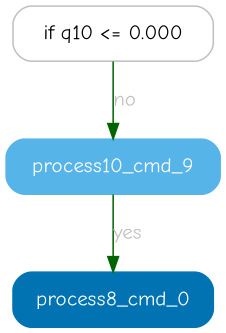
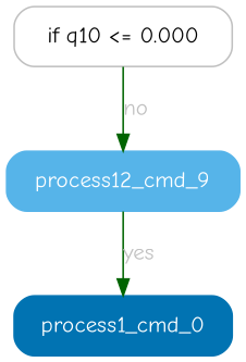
  digraph {
    fontname="Comic Neue"
    node [fontname="Comic Neue" shape=box style="filled, rounded" fontcolor=white]
    edge [color=darkgreen fontcolor=gray fontname="Comic Neue"]
    n1 [color=gray fillcolor=white height=0.5 label="if q10 <= 0.000" width=1.8194 fontcolor=""]
-   n2 [color="#56b4e9" fillcolor="#56b4e9" height=0.5 label=process10_cmd_9 width=1.9444]
-   n3 [color="#0173b2" fillcolor="#0173b2" height=0.5 label=process8_cmd_0 width=1.8194]
+   n2 [color="#56b4e9" fillcolor="#56b4e9" height=0.5 label=process12_cmd_9 width=1.9444]
+   n3 [color="#0173b2" fillcolor="#0173b2" height=0.5 label=process1_cmd_0 width=1.8194]
    n1 -> n2 [label=no]
    n2 -> n3 [label=yes]
  }
